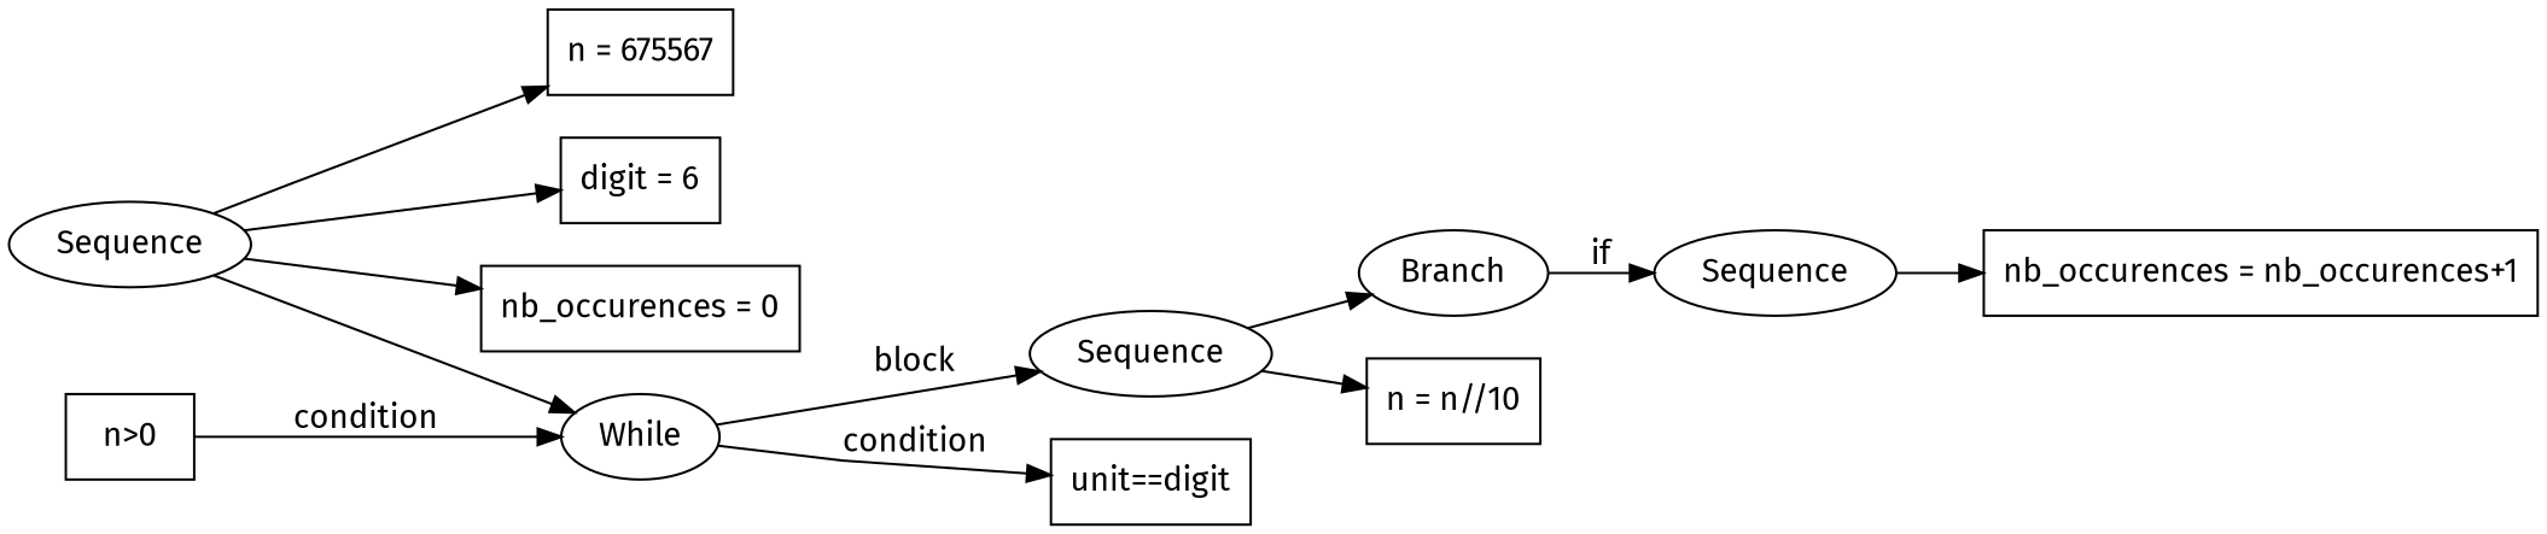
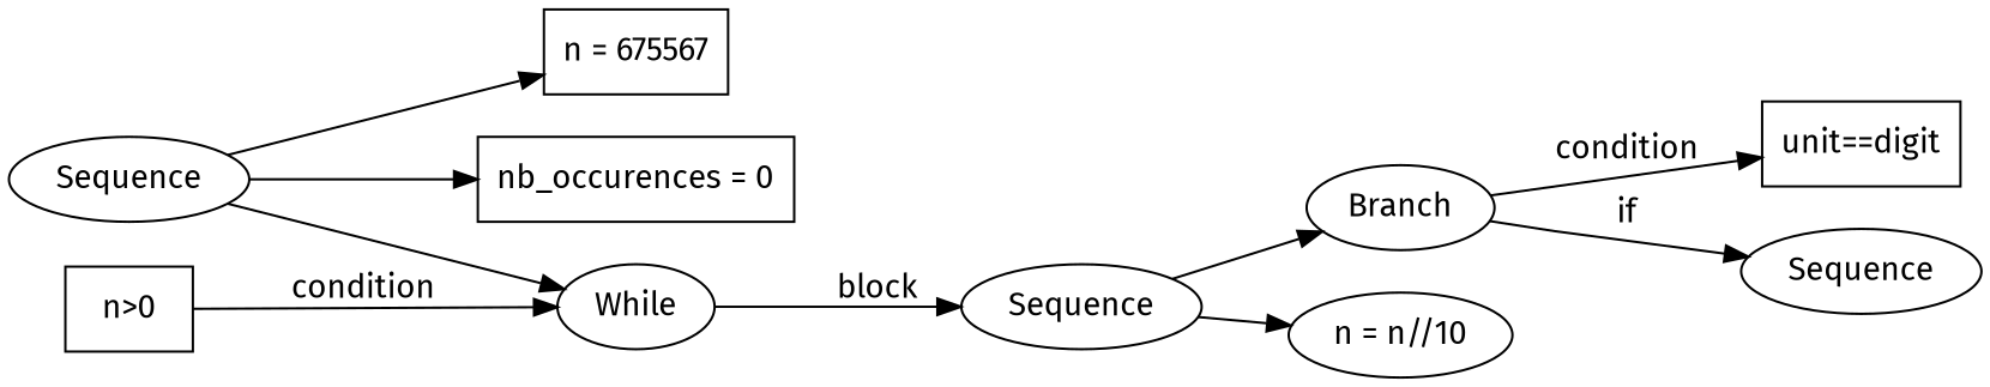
  digraph {
    fontname="Fira Sans"
    rankdir=LR
    splines=polyline
    node [fontname="Fira Sans" shape=box]
    edge [fontname="Fira Sans"]
    n1 [label=Sequence shape=""]
    n2 [label="n = 675567"]
-   n3 [label="digit = 6"]
    n4 [label="nb_occurences = 0"]
    n5 [label=While shape=""]
    n6 [label=Sequence shape=""]
    n7 [label="n>0"]
    n8 [label=Branch shape=""]
-   n9 [label="n = n//10"]
+   n9 [label="n = n//10" shape=ellipse]
    n10 [label="unit==digit"]
    n11 [label=Sequence shape=""]
-   n12 [label="nb_occurences = nb_occurences+1"]
    n1 -> n2
-   n1 -> n3
    n1 -> n4
    n1 -> n5
    n5 -> n6 [label=block]
    n6 -> n8
    n6 -> n9
    n7 -> n5 [label=condition]
-   n5 -> n10 [label=condition]
+   n8 -> n10 [label=condition]
    n8 -> n11 [label=if]
-   n11 -> n12
  }
